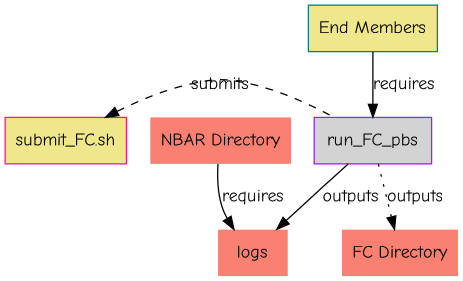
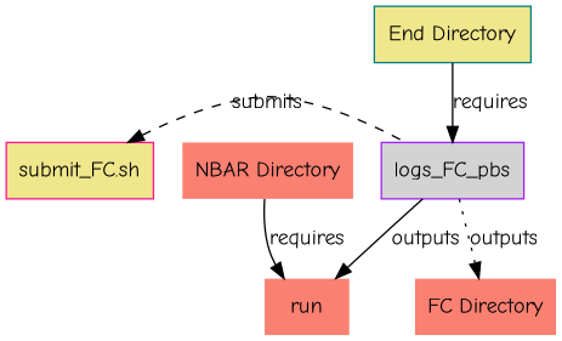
  digraph {
    fontname="Comic Neue"
    rankdir=TB
    node [color=deeppink fillcolor=salmon fontname="Comic Neue" shape=box style=filled]
    edge [fontname="Comic Neue" style=solid]
    n1 [fillcolor=khaki label="submit_FC.sh"]
-   n2 [color=purple fillcolor=lightgrey label=run_FC_pbs]
+   n2 [color=purple fillcolor=lightgrey label=logs_FC_pbs]
    n3 [color=purple label="FC Directory" peripheries=0 shape=DatabaseShape]
-   n4 [label=logs peripheries=0 shape=DatabaseShape]
+   n4 [label=run peripheries=0 shape=DatabaseShape]
    n5 [color=teal label="NBAR Directory" peripheries=0 shape=DatabaseShape]
-   n6 [color=teal fillcolor=khaki label="End Members"]
+   n6 [color=teal fillcolor=khaki label="End Directory"]
    subgraph sub_1 {
      rank=same
      n1
      n2
    }
    n1 -> n2 [dir=back label=submits style=dashed]
    n2 -> n3 [label=outputs style=dotted]
    n2 -> n4 [label=outputs]
    n5 -> n4 [label=requires]
    n6 -> n2 [label=requires]
  }
